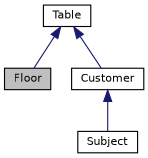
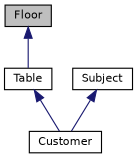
  digraph {
    node [color=black fillcolor=white fontname=Helvetica fontsize=10 shape=record style=filled]
    edge [color=midnightblue dir=back fontname=Helvetica fontsize=10 labelfontname=Helvetica labelfontsize=10 style=solid]
    n1 [fillcolor=grey75 fontcolor=black height=0.2 label=Floor width=0.4]
    n2 [height=0.2 label=Table width=0.4]
    n3 [height=0.2 label=Customer width=0.4]
    n4 [height=0.2 label=Subject width=0.4]
-   n2 -> n1
+   n1 -> n2
    n2 -> n3
-   n3 -> n4
+   n4 -> n3
  }
